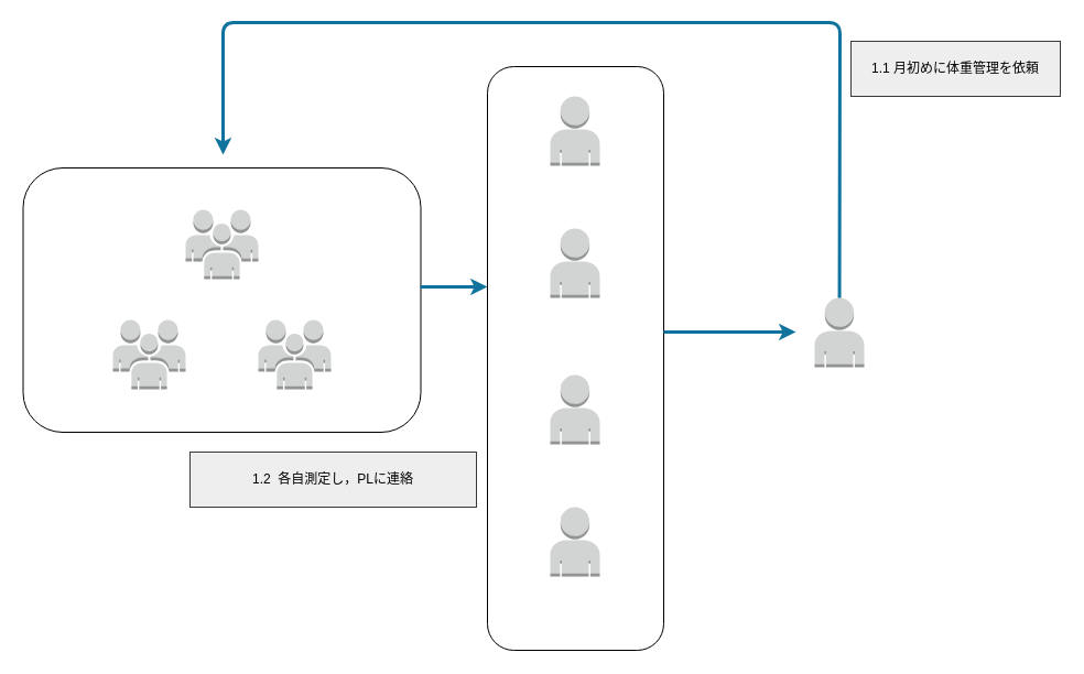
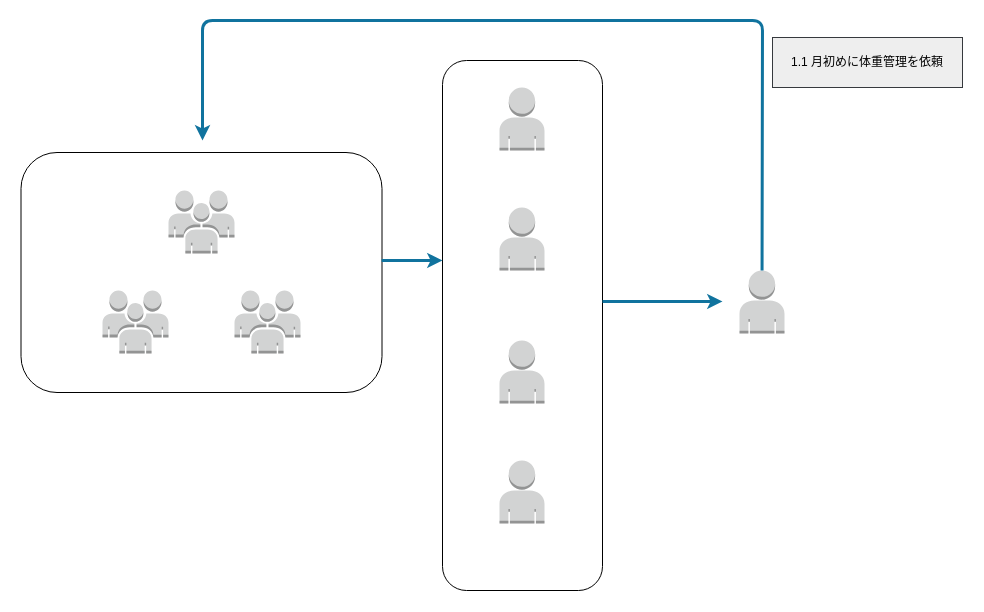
  <mxCell id="0" />
  <mxCell id="1" parent="0" />
  <mxCell id="2" value="" style="rounded=1;whiteSpace=wrap;html=1;" vertex="1" parent="1"><mxGeometry x="442" y="60" width="160" height="530" as="geometry" /></mxCell>
  <mxCell id="3" value="" style="rounded=1;whiteSpace=wrap;html=1;" vertex="1" parent="1"><mxGeometry x="20.5" y="152" width="361" height="240" as="geometry" /></mxCell>
  <mxCell id="4" value="" style="outlineConnect=0;dashed=0;verticalLabelPosition=bottom;verticalAlign=top;align=center;html=1;shape=mxgraph.aws3.users;fillColor=#D2D3D3;gradientColor=none;" vertex="1" parent="1"><mxGeometry x="168" y="190" width="66" height="63" as="geometry" /></mxCell>
  <mxCell id="5" value="" style="outlineConnect=0;dashed=0;verticalLabelPosition=bottom;verticalAlign=top;align=center;html=1;shape=mxgraph.aws3.user;fillColor=#D2D3D3;gradientColor=none;" vertex="1" parent="1"><mxGeometry x="499" y="87" width="45" height="63" as="geometry" /></mxCell>
  <mxCell id="6" value="" style="outlineConnect=0;dashed=0;verticalLabelPosition=bottom;verticalAlign=top;align=center;html=1;shape=mxgraph.aws3.user;fillColor=#D2D3D3;gradientColor=none;" vertex="1" parent="1"><mxGeometry x="499" y="207" width="45" height="63" as="geometry" /></mxCell>
  <mxCell id="7" value="" style="outlineConnect=0;dashed=0;verticalLabelPosition=bottom;verticalAlign=top;align=center;html=1;shape=mxgraph.aws3.user;fillColor=#D2D3D3;gradientColor=none;" vertex="1" parent="1"><mxGeometry x="499" y="340" width="45" height="63" as="geometry" /></mxCell>
  <mxCell id="8" value="" style="outlineConnect=0;dashed=0;verticalLabelPosition=bottom;verticalAlign=top;align=center;html=1;shape=mxgraph.aws3.user;fillColor=#D2D3D3;gradientColor=none;" vertex="1" parent="1"><mxGeometry x="499" y="460" width="45" height="63" as="geometry" /></mxCell>
  <mxCell id="9" value="" style="outlineConnect=0;dashed=0;verticalLabelPosition=bottom;verticalAlign=top;align=center;html=1;shape=mxgraph.aws3.users;fillColor=#D2D3D3;gradientColor=none;" vertex="1" parent="1"><mxGeometry x="234" y="290" width="66" height="63" as="geometry" /></mxCell>
  <mxCell id="10" value="" style="outlineConnect=0;dashed=0;verticalLabelPosition=bottom;verticalAlign=top;align=center;html=1;shape=mxgraph.aws3.users;fillColor=#D2D3D3;gradientColor=none;" vertex="1" parent="1"><mxGeometry x="102" y="290" width="66" height="63" as="geometry" /></mxCell>
  <mxCell id="11" value="" style="outlineConnect=0;dashed=0;verticalLabelPosition=bottom;verticalAlign=top;align=center;html=1;shape=mxgraph.aws3.user;fillColor=#D2D3D3;gradientColor=none;" vertex="1" parent="1"><mxGeometry x="739" y="270" width="45" height="63" as="geometry" /></mxCell>
  <mxCell id="12" value="" style="endArrow=classic;html=1;fillColor=#b1ddf0;strokeColor=#10739e;strokeWidth=3;" edge="1" parent="1" source="11"><mxGeometry width="50" height="50" relative="1" as="geometry"><mxPoint x="752" y="260" as="sourcePoint" /><mxPoint x="202" y="140" as="targetPoint" /><Array as="points"><mxPoint x="762" y="20" /><mxPoint x="202" y="20" /></Array></mxGeometry></mxCell>
  <mxCell id="13" value="" style="endArrow=classic;html=1;strokeWidth=3;exitX=0.999;exitY=0.45;exitDx=0;exitDy=0;exitPerimeter=0;fillColor=#b1ddf0;strokeColor=#10739e;" edge="1" parent="1" source="3"><mxGeometry width="50" height="50" relative="1" as="geometry"><mxPoint x="402" y="270" as="sourcePoint" /><mxPoint x="442" y="260" as="targetPoint" /></mxGeometry></mxCell>
  <mxCell id="14" value="" style="endArrow=classic;html=1;strokeWidth=3;exitX=0.999;exitY=0.45;exitDx=0;exitDy=0;exitPerimeter=0;fillColor=#b1ddf0;strokeColor=#10739e;" edge="1" parent="1"><mxGeometry width="50" height="50" relative="1" as="geometry"><mxPoint x="601.999" y="301" as="sourcePoint" /><mxPoint x="722" y="301" as="targetPoint" /></mxGeometry></mxCell>
  <mxCell id="15" value="1.1 月初めに体重管理を依頼" style="text;html=1;align=center;verticalAlign=middle;whiteSpace=wrap;rounded=0;fillColor=#eeeeee;strokeColor=#36393d;fontColor=#000000;" vertex="1" parent="1"><mxGeometry x="772" y="37" width="190" height="50" as="geometry" /></mxCell>
- <mxCell id="16" value="1.2&amp;nbsp; 各自測定し，PLに連絡" style="text;html=1;align=center;verticalAlign=middle;whiteSpace=wrap;rounded=0;fillColor=#eeeeee;strokeColor=#36393d;fontColor=#000000;" vertex="1" parent="1"><mxGeometry x="172" y="410" width="260" height="50" as="geometry" /></mxCell>
